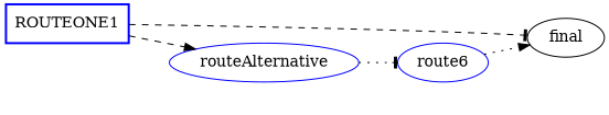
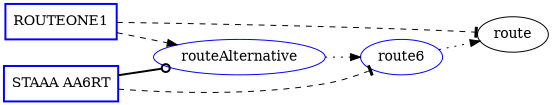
  digraph {
    rankdir=LR
    node [color=blue shape=ellipse]
    edge [arrowhead=normal style=dashed]
    n1 [height=0.5 label=ROUTEONE1 shape=box style=bold width=1.367]
-   n2 [color=black height=0.5 label=final width=0.79816]
+   n2 [color=black height=0.5 label=route width=0.79816]
    n3 [height=0.5 label=routeAlternative width=2.0643]
    n4 [height=0.5 label=route6 width=0.99186]
+   n5 [height=0.5 label="STAAA AA6RT" shape=box style=bold width=1.5452]
    n1 -> n2 [arrowhead=tee]
    n1 -> n3
-   n3 -> n4 [arrowhead=tee style=dotted]
+   n3 -> n4 [style=dotted]
    n4 -> n2 [style=dotted]
+   n5 -> n3 [arrowhead=odot style=bold]
+   n5 -> n4 [arrowhead=tee]
  }
